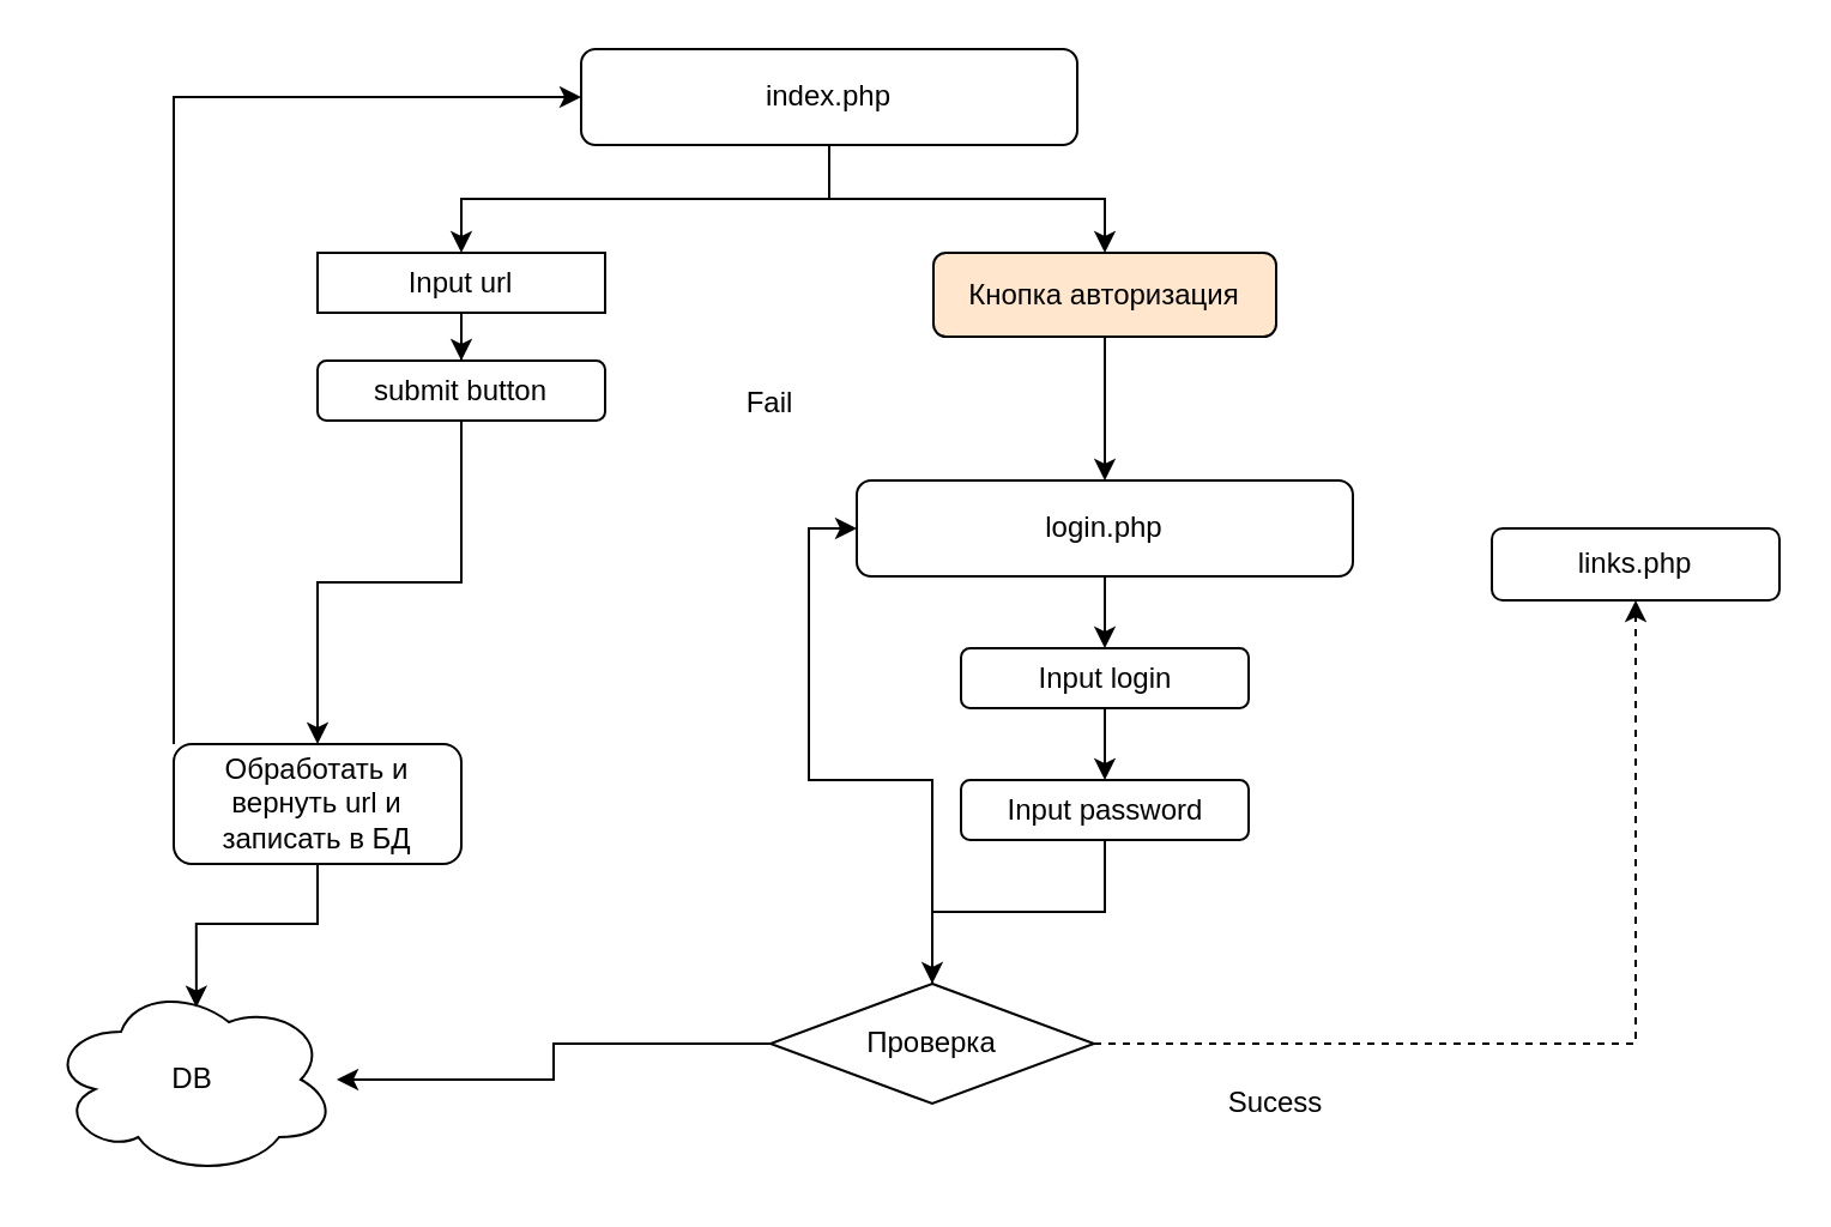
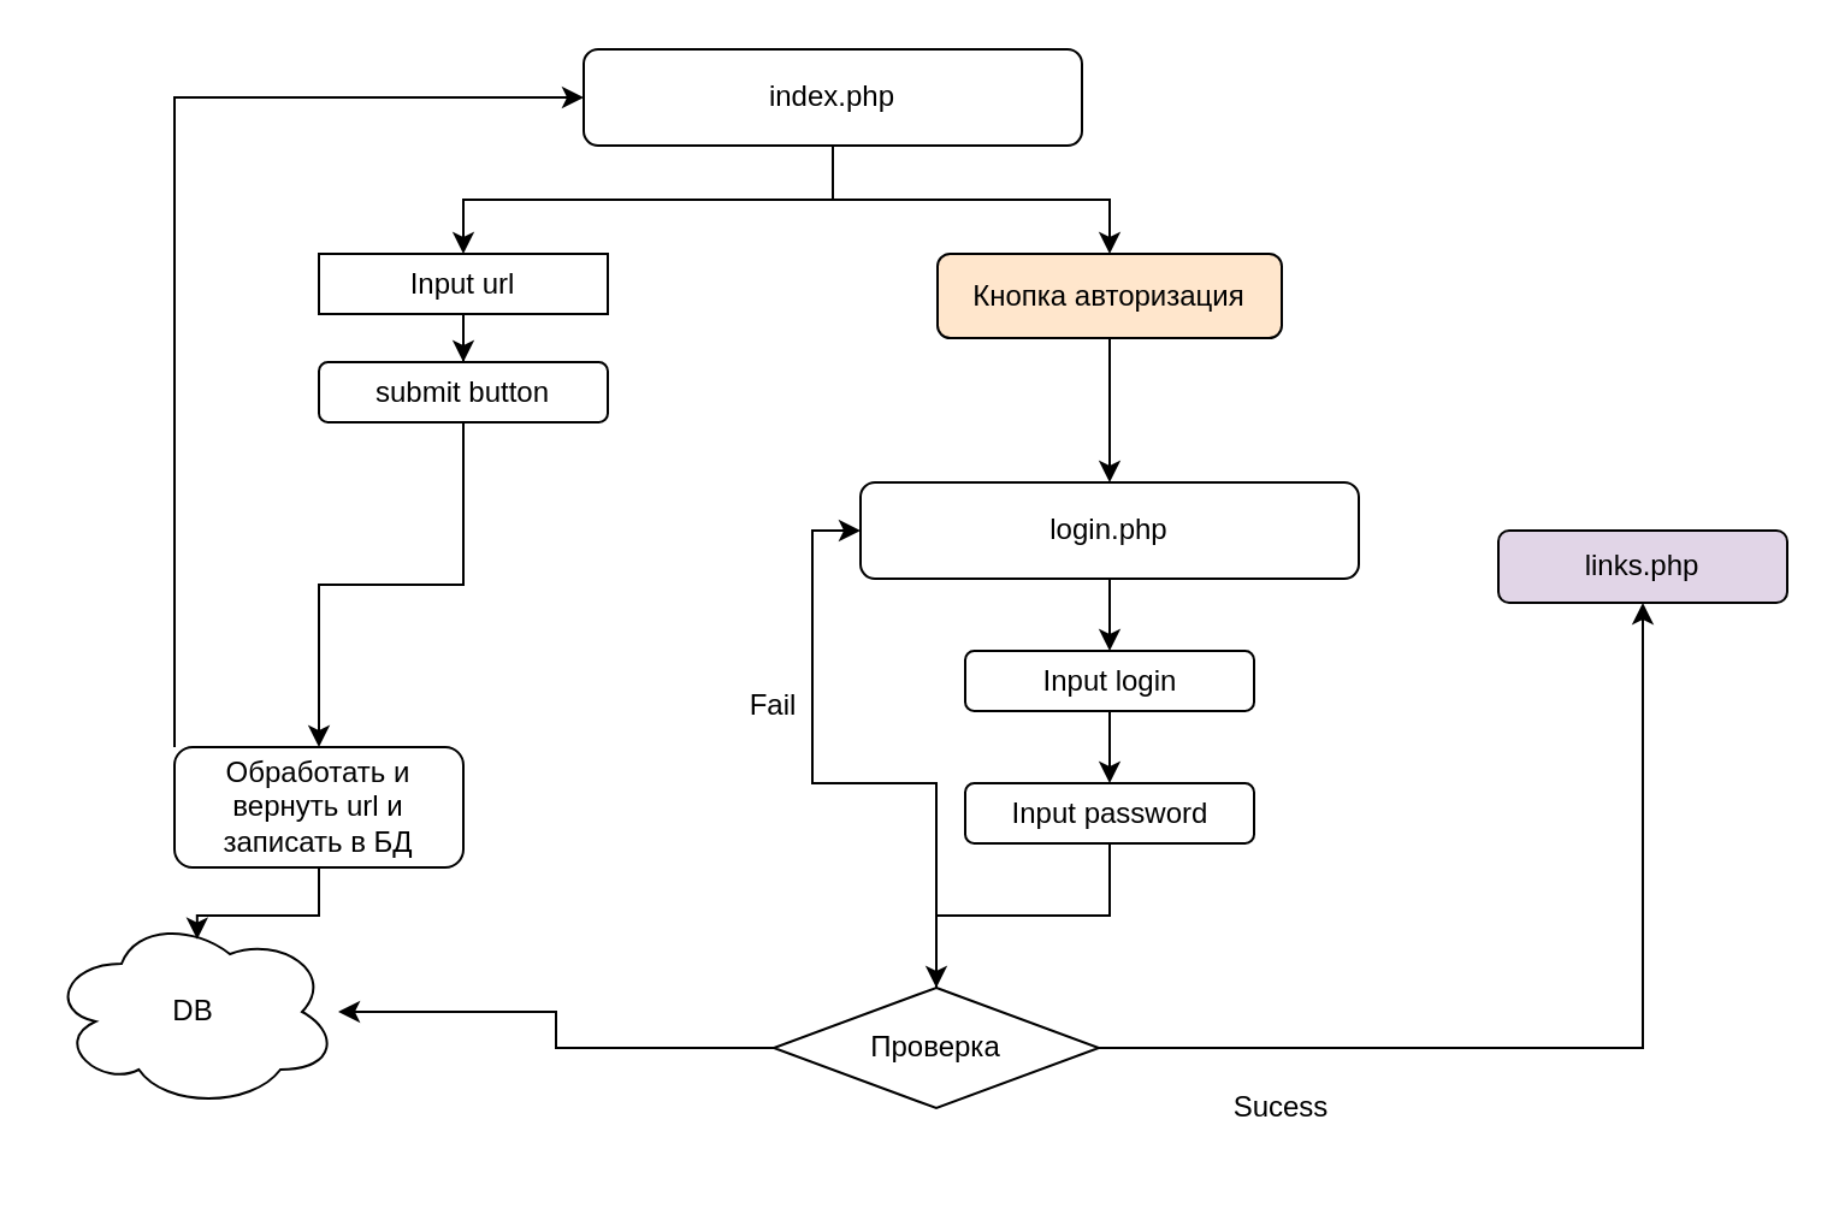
  <mxCell id="0" />
  <mxCell id="1" parent="0" />
  <mxCell id="2" style="edgeStyle=orthogonalEdgeStyle;rounded=0;orthogonalLoop=1;jettySize=auto;html=1;entryX=0.5;entryY=0;entryDx=0;entryDy=0;" edge="1" parent="1" source="3" target="18"><mxGeometry relative="1" as="geometry" /></mxCell>
  <mxCell id="3" value="login.php" style="rounded=1;whiteSpace=wrap;html=1;" vertex="1" parent="1"><mxGeometry x="357" y="200" width="207" height="40" as="geometry" /></mxCell>
  <mxCell id="4" style="edgeStyle=orthogonalEdgeStyle;rounded=0;orthogonalLoop=1;jettySize=auto;html=1;entryX=0.5;entryY=0;entryDx=0;entryDy=0;" edge="1" parent="1" source="6" target="8"><mxGeometry relative="1" as="geometry" /></mxCell>
  <mxCell id="5" style="edgeStyle=orthogonalEdgeStyle;rounded=0;orthogonalLoop=1;jettySize=auto;html=1;entryX=0.5;entryY=0;entryDx=0;entryDy=0;" edge="1" parent="1" source="6" target="10"><mxGeometry relative="1" as="geometry" /></mxCell>
  <mxCell id="6" value="index.php" style="rounded=1;whiteSpace=wrap;html=1;" vertex="1" parent="1"><mxGeometry x="242" y="20" width="207" height="40" as="geometry" /></mxCell>
  <mxCell id="7" style="edgeStyle=orthogonalEdgeStyle;rounded=0;orthogonalLoop=1;jettySize=auto;html=1;entryX=0.5;entryY=0;entryDx=0;entryDy=0;" edge="1" parent="1" source="8" target="3"><mxGeometry relative="1" as="geometry" /></mxCell>
  <mxCell id="8" value="Кнопка авторизация" style="rounded=1;whiteSpace=wrap;html=1;fillColor=#ffe6cc;" vertex="1" parent="1"><mxGeometry x="389" y="105" width="143" height="35" as="geometry" /></mxCell>
  <mxCell id="9" style="edgeStyle=orthogonalEdgeStyle;rounded=0;orthogonalLoop=1;jettySize=auto;html=1;entryX=0.5;entryY=0;entryDx=0;entryDy=0;" edge="1" parent="1" source="10" target="12"><mxGeometry relative="1" as="geometry" /></mxCell>
  <mxCell id="10" value="Input url" style="whiteSpace=wrap;html=1;rounded=0;" vertex="1" parent="1"><mxGeometry x="132" y="105" width="120" height="25" as="geometry" /></mxCell>
  <mxCell id="11" style="edgeStyle=orthogonalEdgeStyle;rounded=0;orthogonalLoop=1;jettySize=auto;html=1;" edge="1" parent="1" source="12" target="16"><mxGeometry relative="1" as="geometry" /></mxCell>
  <mxCell id="12" value="submit button" style="rounded=1;whiteSpace=wrap;html=1;" vertex="1" parent="1"><mxGeometry x="132" y="150" width="120" height="25" as="geometry" /></mxCell>
- <mxCell id="13" value="DB" style="ellipse;shape=cloud;whiteSpace=wrap;html=1;" vertex="1" parent="1"><mxGeometry x="20" y="410" width="120" height="80" as="geometry" /></mxCell>
+ <mxCell id="13" value="DB" style="ellipse;shape=cloud;whiteSpace=wrap;html=1;" vertex="1" parent="1"><mxGeometry x="20" y="380" width="120" height="80" as="geometry" /></mxCell>
  <mxCell id="14" style="edgeStyle=orthogonalEdgeStyle;rounded=0;orthogonalLoop=1;jettySize=auto;html=1;entryX=0.512;entryY=0.123;entryDx=0;entryDy=0;entryPerimeter=0;" edge="1" parent="1" source="16" target="13"><mxGeometry relative="1" as="geometry" /></mxCell>
  <mxCell id="15" style="edgeStyle=orthogonalEdgeStyle;rounded=0;orthogonalLoop=1;jettySize=auto;html=1;" edge="1" parent="1" source="16" target="6"><mxGeometry relative="1" as="geometry"><Array as="points"><mxPoint x="72" y="40" /></Array></mxGeometry></mxCell>
  <mxCell id="16" value="Обработать и вернуть url и записать в БД" style="rounded=1;whiteSpace=wrap;html=1;" vertex="1" parent="1"><mxGeometry x="72" y="310" width="120" height="50" as="geometry" /></mxCell>
  <mxCell id="17" style="edgeStyle=orthogonalEdgeStyle;rounded=0;orthogonalLoop=1;jettySize=auto;html=1;" edge="1" parent="1" source="18" target="20"><mxGeometry relative="1" as="geometry" /></mxCell>
  <mxCell id="18" value="Input login" style="rounded=1;whiteSpace=wrap;html=1;" vertex="1" parent="1"><mxGeometry x="400.5" y="270" width="120" height="25" as="geometry" /></mxCell>
  <mxCell id="19" style="edgeStyle=orthogonalEdgeStyle;rounded=0;orthogonalLoop=1;jettySize=auto;html=1;entryX=0.5;entryY=0;entryDx=0;entryDy=0;" edge="1" parent="1" source="20" target="24"><mxGeometry relative="1" as="geometry" /></mxCell>
  <mxCell id="20" value="Input password" style="rounded=1;whiteSpace=wrap;html=1;" vertex="1" parent="1"><mxGeometry x="400.5" y="325" width="120" height="25" as="geometry" /></mxCell>
  <mxCell id="21" style="edgeStyle=orthogonalEdgeStyle;rounded=0;orthogonalLoop=1;jettySize=auto;html=1;" edge="1" parent="1" source="24" target="13"><mxGeometry relative="1" as="geometry" /></mxCell>
- <mxCell id="22" style="edgeStyle=orthogonalEdgeStyle;rounded=0;orthogonalLoop=1;jettySize=auto;html=1;dashed=1;" edge="1" parent="1" source="24" target="25"><mxGeometry relative="1" as="geometry"><mxPoint x="682" y="260" as="targetPoint" /></mxGeometry></mxCell>
+ <mxCell id="22" style="edgeStyle=orthogonalEdgeStyle;rounded=0;orthogonalLoop=1;jettySize=auto;html=1;" edge="1" parent="1" source="24" target="25"><mxGeometry relative="1" as="geometry"><mxPoint x="682" y="260" as="targetPoint" /></mxGeometry></mxCell>
  <mxCell id="23" style="edgeStyle=orthogonalEdgeStyle;rounded=0;orthogonalLoop=1;jettySize=auto;html=1;entryX=0;entryY=0.5;entryDx=0;entryDy=0;" edge="1" parent="1" source="24" target="3"><mxGeometry relative="1" as="geometry" /></mxCell>
  <mxCell id="24" value="Проверка" style="rhombus;whiteSpace=wrap;html=1;" vertex="1" parent="1"><mxGeometry x="321" y="410" width="135" height="50" as="geometry" /></mxCell>
- <mxCell id="25" value="links.php" style="rounded=1;whiteSpace=wrap;html=1;" vertex="1" parent="1"><mxGeometry x="622" y="220" width="120" height="30" as="geometry" /></mxCell>
+ <mxCell id="25" value="links.php" style="rounded=1;whiteSpace=wrap;html=1;fillColor=#e1d5e7;" vertex="1" parent="1"><mxGeometry x="622" y="220" width="120" height="30" as="geometry" /></mxCell>
  <mxCell id="26" value="Sucess" style="text;html=1;strokeColor=none;fillColor=none;align=center;verticalAlign=middle;whiteSpace=wrap;rounded=0;" vertex="1" parent="1"><mxGeometry x="512" y="450" width="40" height="20" as="geometry" /></mxCell>
- <mxCell id="27" value="Fail" style="text;html=1;strokeColor=none;fillColor=none;align=center;verticalAlign=middle;whiteSpace=wrap;rounded=0;" vertex="1" parent="1"><mxGeometry x="301" y="157.5" width="40" height="20" as="geometry" /></mxCell>
+ <mxCell id="27" value="Fail" style="text;html=1;strokeColor=none;fillColor=none;align=center;verticalAlign=middle;whiteSpace=wrap;rounded=0;" vertex="1" parent="1"><mxGeometry x="301" y="282.5" width="40" height="20" as="geometry" /></mxCell>
